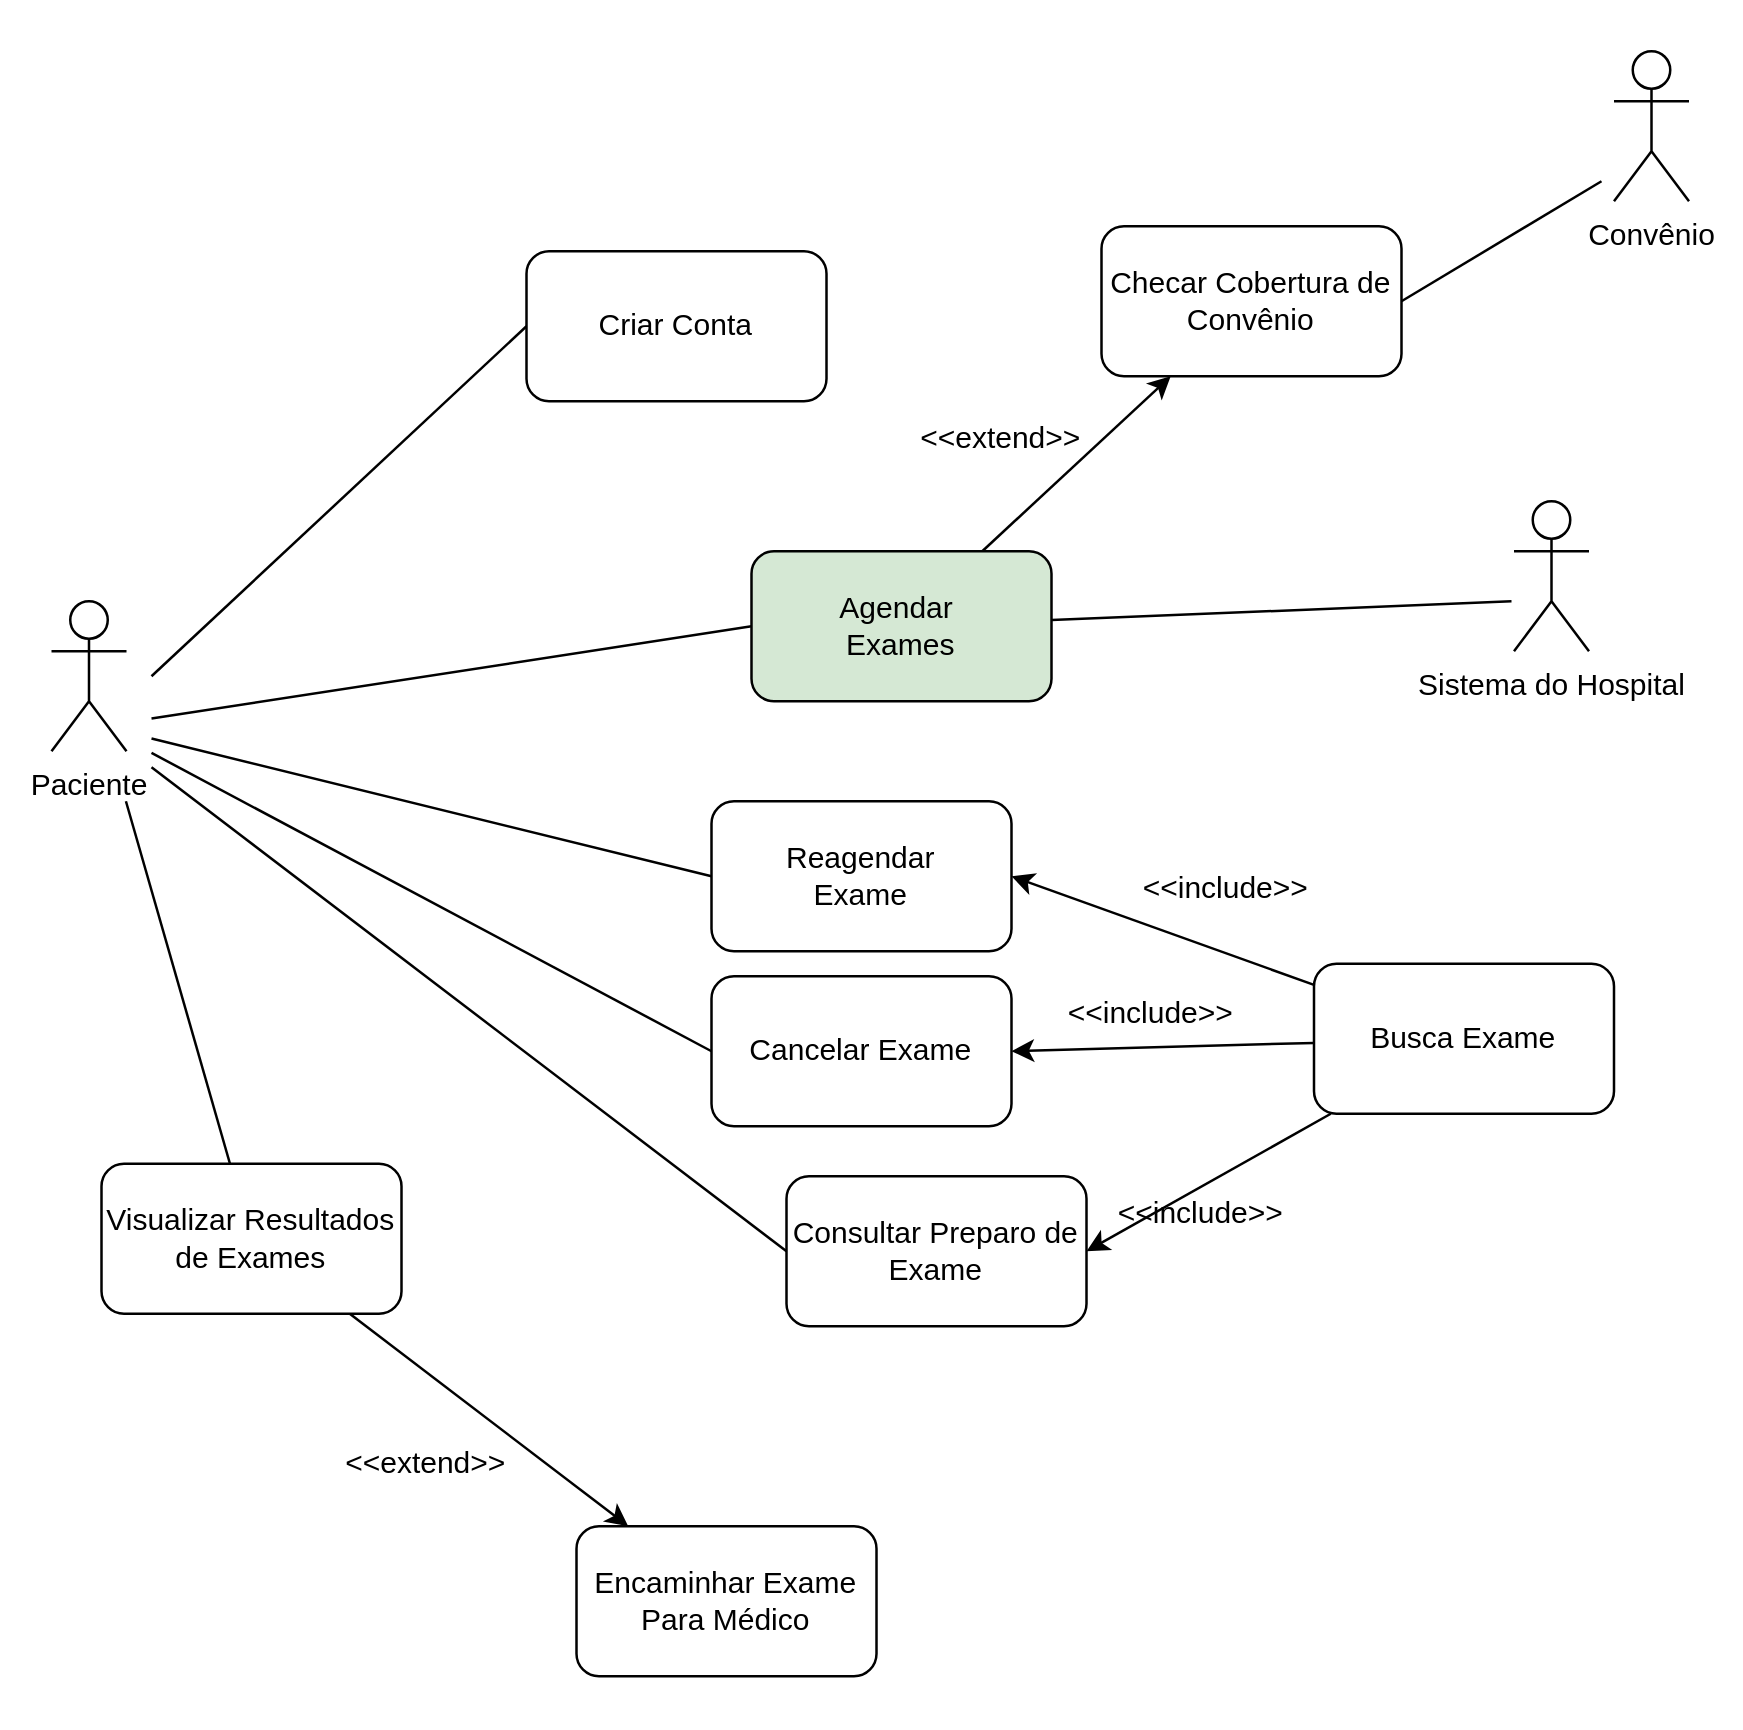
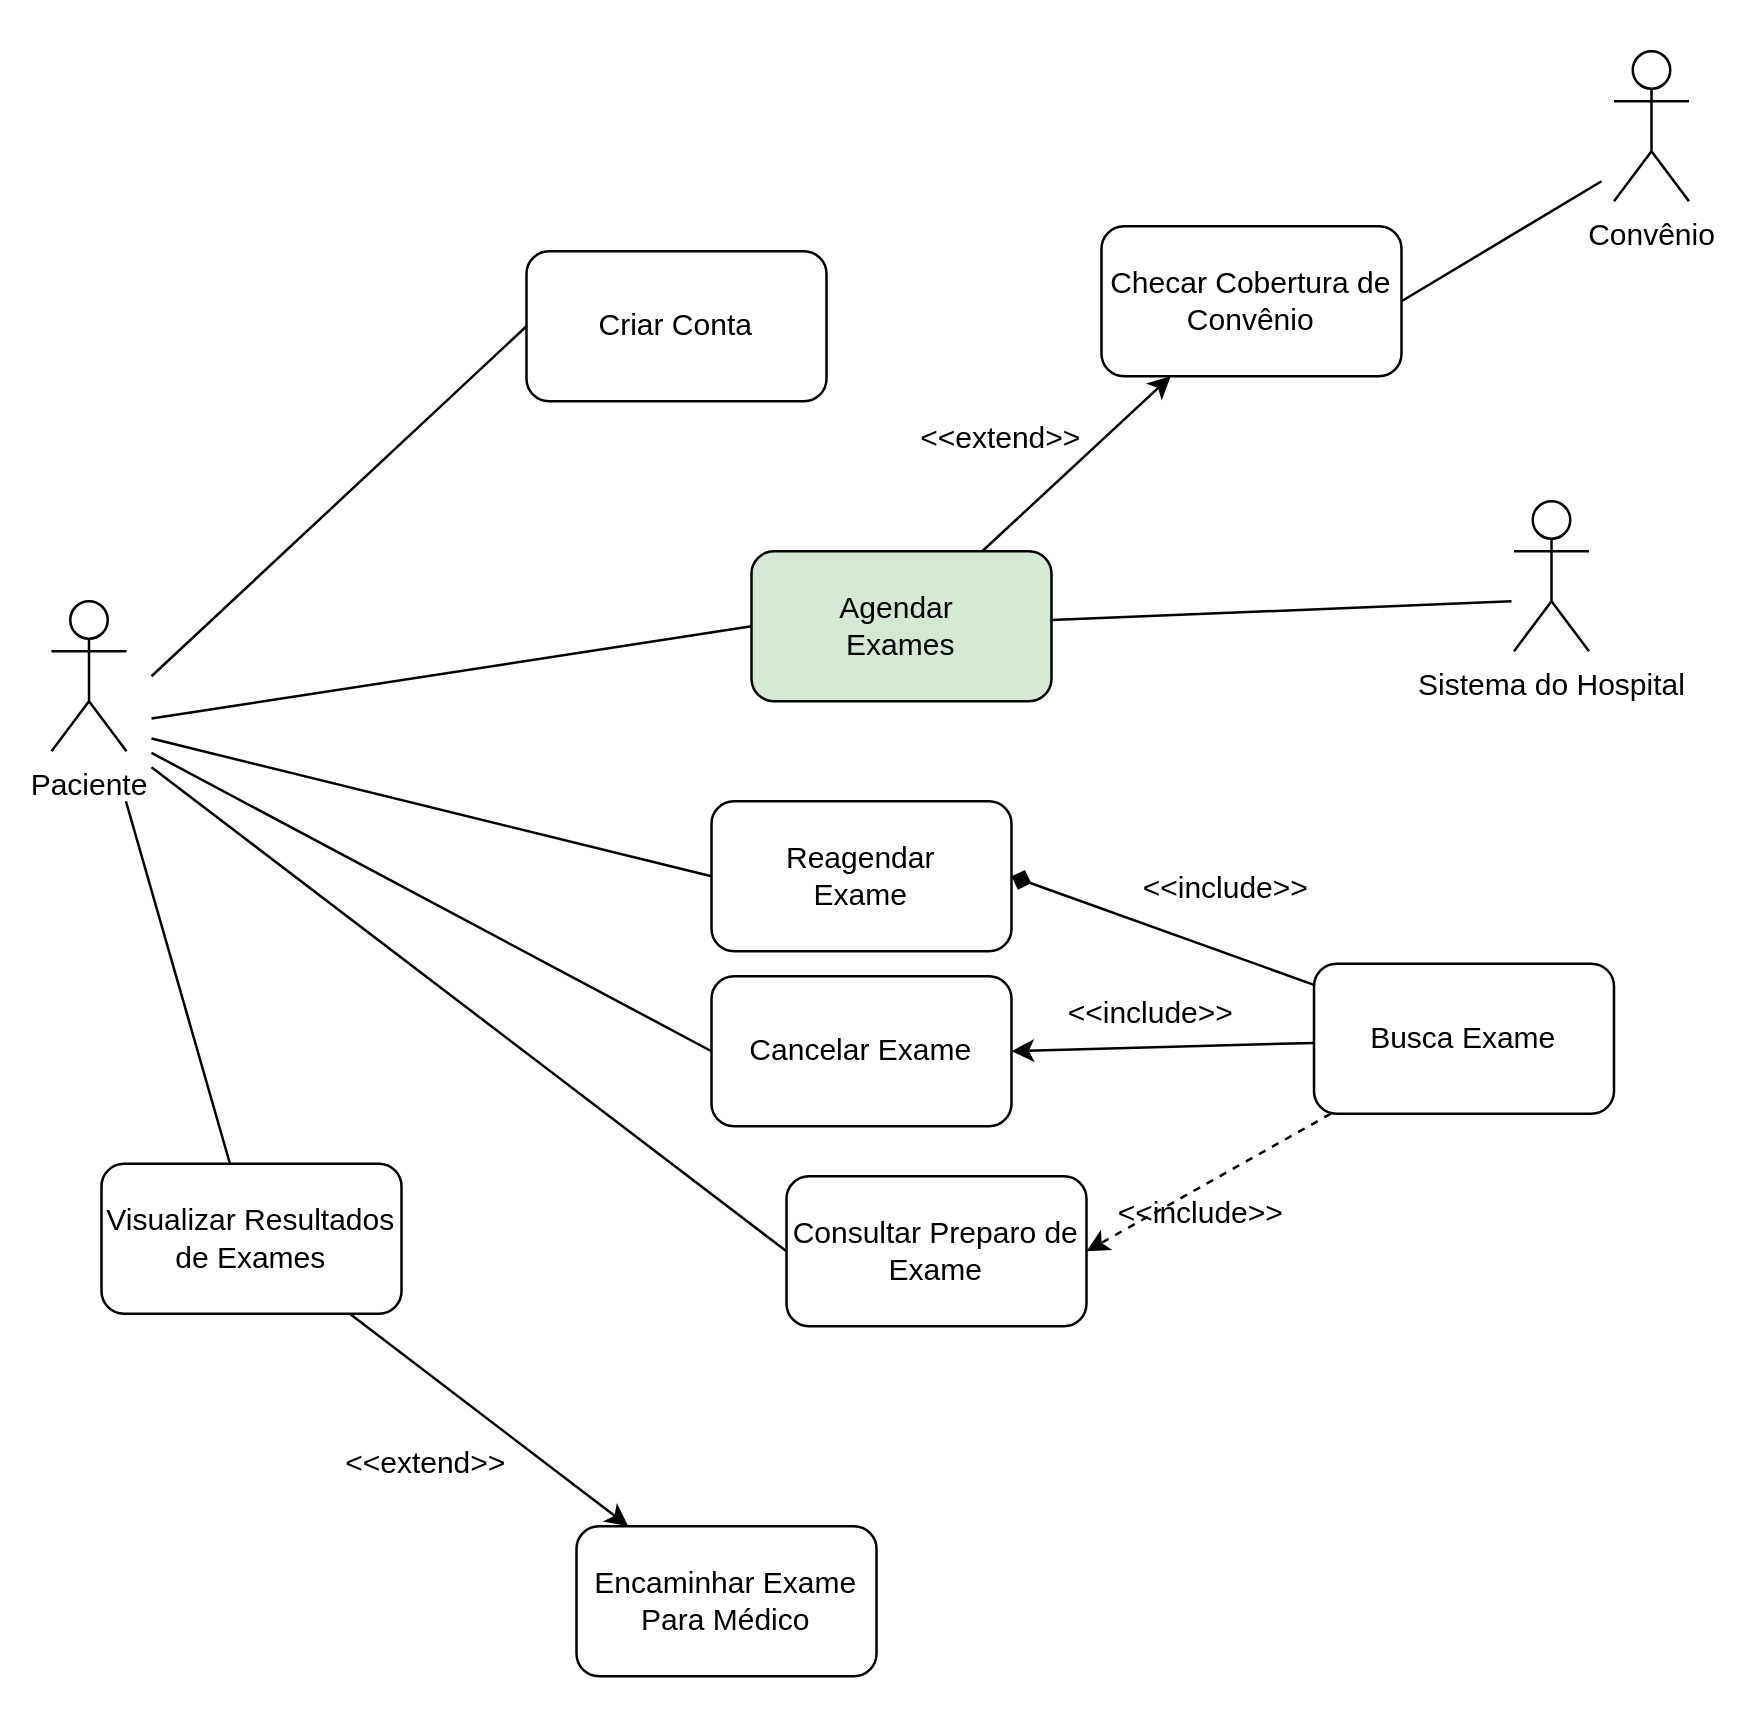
  <mxCell id="0" />
  <mxCell id="1" parent="0" />
  <mxCell id="2" style="rounded=0;orthogonalLoop=1;jettySize=auto;html=1;entryX=0;entryY=0.5;entryDx=0;entryDy=0;endArrow=none;endFill=0;" edge="1" parent="1" target="9"><mxGeometry relative="1" as="geometry"><mxPoint x="60" y="286.923" as="sourcePoint" /></mxGeometry></mxCell>
  <mxCell id="3" style="rounded=0;orthogonalLoop=1;jettySize=auto;html=1;entryX=0;entryY=0.5;entryDx=0;entryDy=0;endArrow=none;endFill=0;" edge="1" parent="1" target="11"><mxGeometry relative="1" as="geometry"><mxPoint x="60" y="270" as="sourcePoint" /></mxGeometry></mxCell>
  <mxCell id="4" style="rounded=0;orthogonalLoop=1;jettySize=auto;html=1;endArrow=none;endFill=0;" edge="1" parent="1" target="13"><mxGeometry relative="1" as="geometry"><mxPoint x="49.767" y="320" as="sourcePoint" /></mxGeometry></mxCell>
  <mxCell id="5" style="rounded=0;orthogonalLoop=1;jettySize=auto;html=1;entryX=0;entryY=0.5;entryDx=0;entryDy=0;endArrow=none;endFill=0;" edge="1" parent="1" target="17"><mxGeometry relative="1" as="geometry"><mxPoint x="60" y="294.918" as="sourcePoint" /></mxGeometry></mxCell>
  <mxCell id="6" style="rounded=0;orthogonalLoop=1;jettySize=auto;html=1;entryX=0;entryY=0.5;entryDx=0;entryDy=0;endArrow=none;endFill=0;" edge="1" parent="1" target="18"><mxGeometry relative="1" as="geometry"><mxPoint x="60" y="300.656" as="sourcePoint" /></mxGeometry></mxCell>
  <mxCell id="7" style="rounded=0;orthogonalLoop=1;jettySize=auto;html=1;entryX=0;entryY=0.5;entryDx=0;entryDy=0;endArrow=none;endFill=0;" edge="1" parent="1" target="19"><mxGeometry relative="1" as="geometry"><mxPoint x="60" y="306.393" as="sourcePoint" /></mxGeometry></mxCell>
  <mxCell id="8" style="rounded=0;orthogonalLoop=1;jettySize=auto;html=1;" edge="1" parent="1" source="9" target="27"><mxGeometry relative="1" as="geometry" /></mxCell>
  <mxCell id="9" value="Agendar&amp;nbsp;&lt;br&gt;Exames" style="rounded=1;whiteSpace=wrap;html=1;fillColor=#d5e8d4;" vertex="1" parent="1"><mxGeometry x="300" y="220" width="120" height="60" as="geometry" /></mxCell>
  <mxCell id="10" style="rounded=0;orthogonalLoop=1;jettySize=auto;html=1;entryX=0.1;entryY=0.5;entryDx=0;entryDy=0;entryPerimeter=0;endArrow=none;endFill=0;" edge="1" parent="1" source="9"><mxGeometry relative="1" as="geometry"><mxPoint x="604" y="240" as="targetPoint" /></mxGeometry></mxCell>
  <mxCell id="11" value="Criar Conta" style="rounded=1;whiteSpace=wrap;html=1;" vertex="1" parent="1"><mxGeometry x="210" y="100" width="120" height="60" as="geometry" /></mxCell>
  <mxCell id="12" style="rounded=0;orthogonalLoop=1;jettySize=auto;html=1;" edge="1" parent="1" source="13" target="15"><mxGeometry relative="1" as="geometry" /></mxCell>
  <mxCell id="13" value="Visualizar Resultados de Exames" style="rounded=1;whiteSpace=wrap;html=1;" vertex="1" parent="1"><mxGeometry x="40" y="465" width="120" height="60" as="geometry" /></mxCell>
  <mxCell id="14" style="rounded=0;orthogonalLoop=1;jettySize=auto;html=1;entryX=1;entryY=0.5;entryDx=0;entryDy=0;endArrow=none;endFill=0;" edge="1" parent="1" target="27"><mxGeometry relative="1" as="geometry"><mxPoint x="640" y="72" as="sourcePoint" /></mxGeometry></mxCell>
  <mxCell id="15" value="Encaminhar Exame Para Médico" style="rounded=1;whiteSpace=wrap;html=1;" vertex="1" parent="1"><mxGeometry x="230" y="610" width="120" height="60" as="geometry" /></mxCell>
  <mxCell id="16" value="&amp;lt;&amp;lt;extend&amp;gt;&amp;gt;" style="text;html=1;strokeColor=none;fillColor=none;align=center;verticalAlign=middle;whiteSpace=wrap;rounded=0;" vertex="1" parent="1"><mxGeometry x="140" y="570" width="60" height="30" as="geometry" /></mxCell>
  <mxCell id="17" value="Reagendar&lt;br&gt;Exame" style="rounded=1;whiteSpace=wrap;html=1;" vertex="1" parent="1"><mxGeometry x="284" y="320" width="120" height="60" as="geometry" /></mxCell>
  <mxCell id="18" value="Cancelar Exame" style="rounded=1;whiteSpace=wrap;html=1;" vertex="1" parent="1"><mxGeometry x="284" y="390" width="120" height="60" as="geometry" /></mxCell>
  <mxCell id="19" value="Consultar Preparo de Exame" style="rounded=1;whiteSpace=wrap;html=1;" vertex="1" parent="1"><mxGeometry x="314" y="470" width="120" height="60" as="geometry" /></mxCell>
- <mxCell id="20" style="rounded=0;orthogonalLoop=1;jettySize=auto;html=1;entryX=1;entryY=0.5;entryDx=0;entryDy=0;" edge="1" parent="1" source="23" target="17"><mxGeometry relative="1" as="geometry" /></mxCell>
+ <mxCell id="20" style="rounded=0;orthogonalLoop=1;jettySize=auto;html=1;entryX=1;entryY=0.5;entryDx=0;entryDy=0;endArrow=diamond;" edge="1" parent="1" source="23" target="17"><mxGeometry relative="1" as="geometry" /></mxCell>
  <mxCell id="21" style="rounded=0;orthogonalLoop=1;jettySize=auto;html=1;entryX=1;entryY=0.5;entryDx=0;entryDy=0;" edge="1" parent="1" source="23" target="18"><mxGeometry relative="1" as="geometry" /></mxCell>
- <mxCell id="22" style="rounded=0;orthogonalLoop=1;jettySize=auto;html=1;entryX=1;entryY=0.5;entryDx=0;entryDy=0;" edge="1" parent="1" source="23" target="19"><mxGeometry relative="1" as="geometry" /></mxCell>
+ <mxCell id="22" style="rounded=0;orthogonalLoop=1;jettySize=auto;html=1;entryX=1;entryY=0.5;entryDx=0;entryDy=0;dashed=1;" edge="1" parent="1" source="23" target="19"><mxGeometry relative="1" as="geometry" /></mxCell>
  <mxCell id="23" value="Busca Exame" style="rounded=1;whiteSpace=wrap;html=1;" vertex="1" parent="1"><mxGeometry x="525" y="385" width="120" height="60" as="geometry" /></mxCell>
  <mxCell id="24" value="&amp;lt;&amp;lt;include&amp;gt;&amp;gt;" style="text;html=1;strokeColor=none;fillColor=none;align=center;verticalAlign=middle;whiteSpace=wrap;rounded=0;" vertex="1" parent="1"><mxGeometry x="460" y="340" width="60" height="30" as="geometry" /></mxCell>
  <mxCell id="25" value="&amp;lt;&amp;lt;include&amp;gt;&amp;gt;" style="text;html=1;strokeColor=none;fillColor=none;align=center;verticalAlign=middle;whiteSpace=wrap;rounded=0;" vertex="1" parent="1"><mxGeometry x="430" y="390" width="60" height="30" as="geometry" /></mxCell>
  <mxCell id="26" value="&amp;lt;&amp;lt;include&amp;gt;&amp;gt;" style="text;html=1;strokeColor=none;fillColor=none;align=center;verticalAlign=middle;whiteSpace=wrap;rounded=0;" vertex="1" parent="1"><mxGeometry x="450" y="470" width="60" height="30" as="geometry" /></mxCell>
  <mxCell id="27" value="Checar Cobertura de&lt;br&gt;Convênio" style="rounded=1;whiteSpace=wrap;html=1;" vertex="1" parent="1"><mxGeometry x="440" y="90" width="120" height="60" as="geometry" /></mxCell>
  <mxCell id="28" value="&amp;lt;&amp;lt;extend&amp;gt;&amp;gt;" style="text;html=1;strokeColor=none;fillColor=none;align=center;verticalAlign=middle;whiteSpace=wrap;rounded=0;" vertex="1" parent="1"><mxGeometry x="370" y="160" width="60" height="30" as="geometry" /></mxCell>
  <mxCell id="29" value="Paciente" style="shape=umlActor;verticalLabelPosition=bottom;verticalAlign=top;html=1;outlineConnect=0;" vertex="1" parent="1"><mxGeometry x="20" y="240" width="30" height="60" as="geometry" /></mxCell>
  <mxCell id="30" value="Convênio" style="shape=umlActor;verticalLabelPosition=bottom;verticalAlign=top;outlineConnect=0;horizontal=1;html=1;" vertex="1" parent="1"><mxGeometry x="645" y="20" width="30" height="60" as="geometry" /></mxCell>
  <mxCell id="31" value="Sistema do Hospital&lt;br&gt;" style="shape=umlActor;verticalLabelPosition=bottom;verticalAlign=top;html=1;outlineConnect=0;" vertex="1" parent="1"><mxGeometry x="605" y="200" width="30" height="60" as="geometry" /></mxCell>
